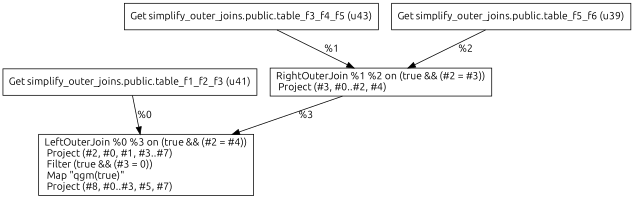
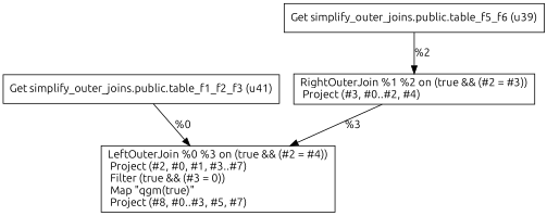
  digraph {
    fontname=Ubuntu
    node [shape=record fontname=Ubuntu]
    edge [fontname=Ubuntu]
    n1 [label=" Get simplify_outer_joins.public.table_f1_f2_f3 (u41)\l"]
    n2 [label=" LeftOuterJoin %0 %3 on (true && (#2 = #4))\l Project (#2, #0, #1, #3..#7)\l Filter (true && (#3 = 0))\l Map \"qgm(true)\"\l Project (#8, #0..#3, #5, #7)\l"]
-   n3 [label=" Get simplify_outer_joins.public.table_f3_f4_f5 (u43)\l"]
    n4 [label=" RightOuterJoin %1 %2 on (true && (#2 = #3))\l Project (#3, #0..#2, #4)\l"]
    n5 [label=" Get simplify_outer_joins.public.table_f5_f6 (u39)\l"]
    n1 -> n2 [label="%0\l"]
-   n3 -> n4 [label="%1\l"]
    n4 -> n2 [label="%3\l"]
    n5 -> n4 [label="%2\l"]
  }
